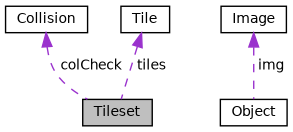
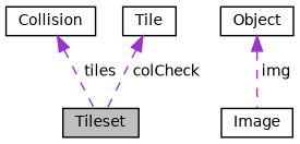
  digraph {
    node [color=black fillcolor=white fontname=Helvetica fontsize=10 shape=record style=filled]
    edge [color=darkorchid3 dir=back fontname=Helvetica fontsize=10 labelfontname=Helvetica labelfontsize=10 style=dashed]
    n1 [fillcolor=grey75 fontcolor=black height=0.2 label=Tileset width=0.4]
    n2 [height=0.2 label=Collision width=0.4]
    n3 [height=0.2 label=Object width=0.4]
    n4 [height=0.2 label=Tile width=0.4]
    n5 [height=0.2 label=Image width=0.4]
-   n2 -> n1 [label=" colCheck"]
-   n4 -> n1 [label=" tiles"]
-   n5 -> n3 [label=" img"]
+   n2 -> n1 [label=" tiles"]
+   n4 -> n1 [label=" colCheck"]
+   n3 -> n5 [label=" img"]
  }
